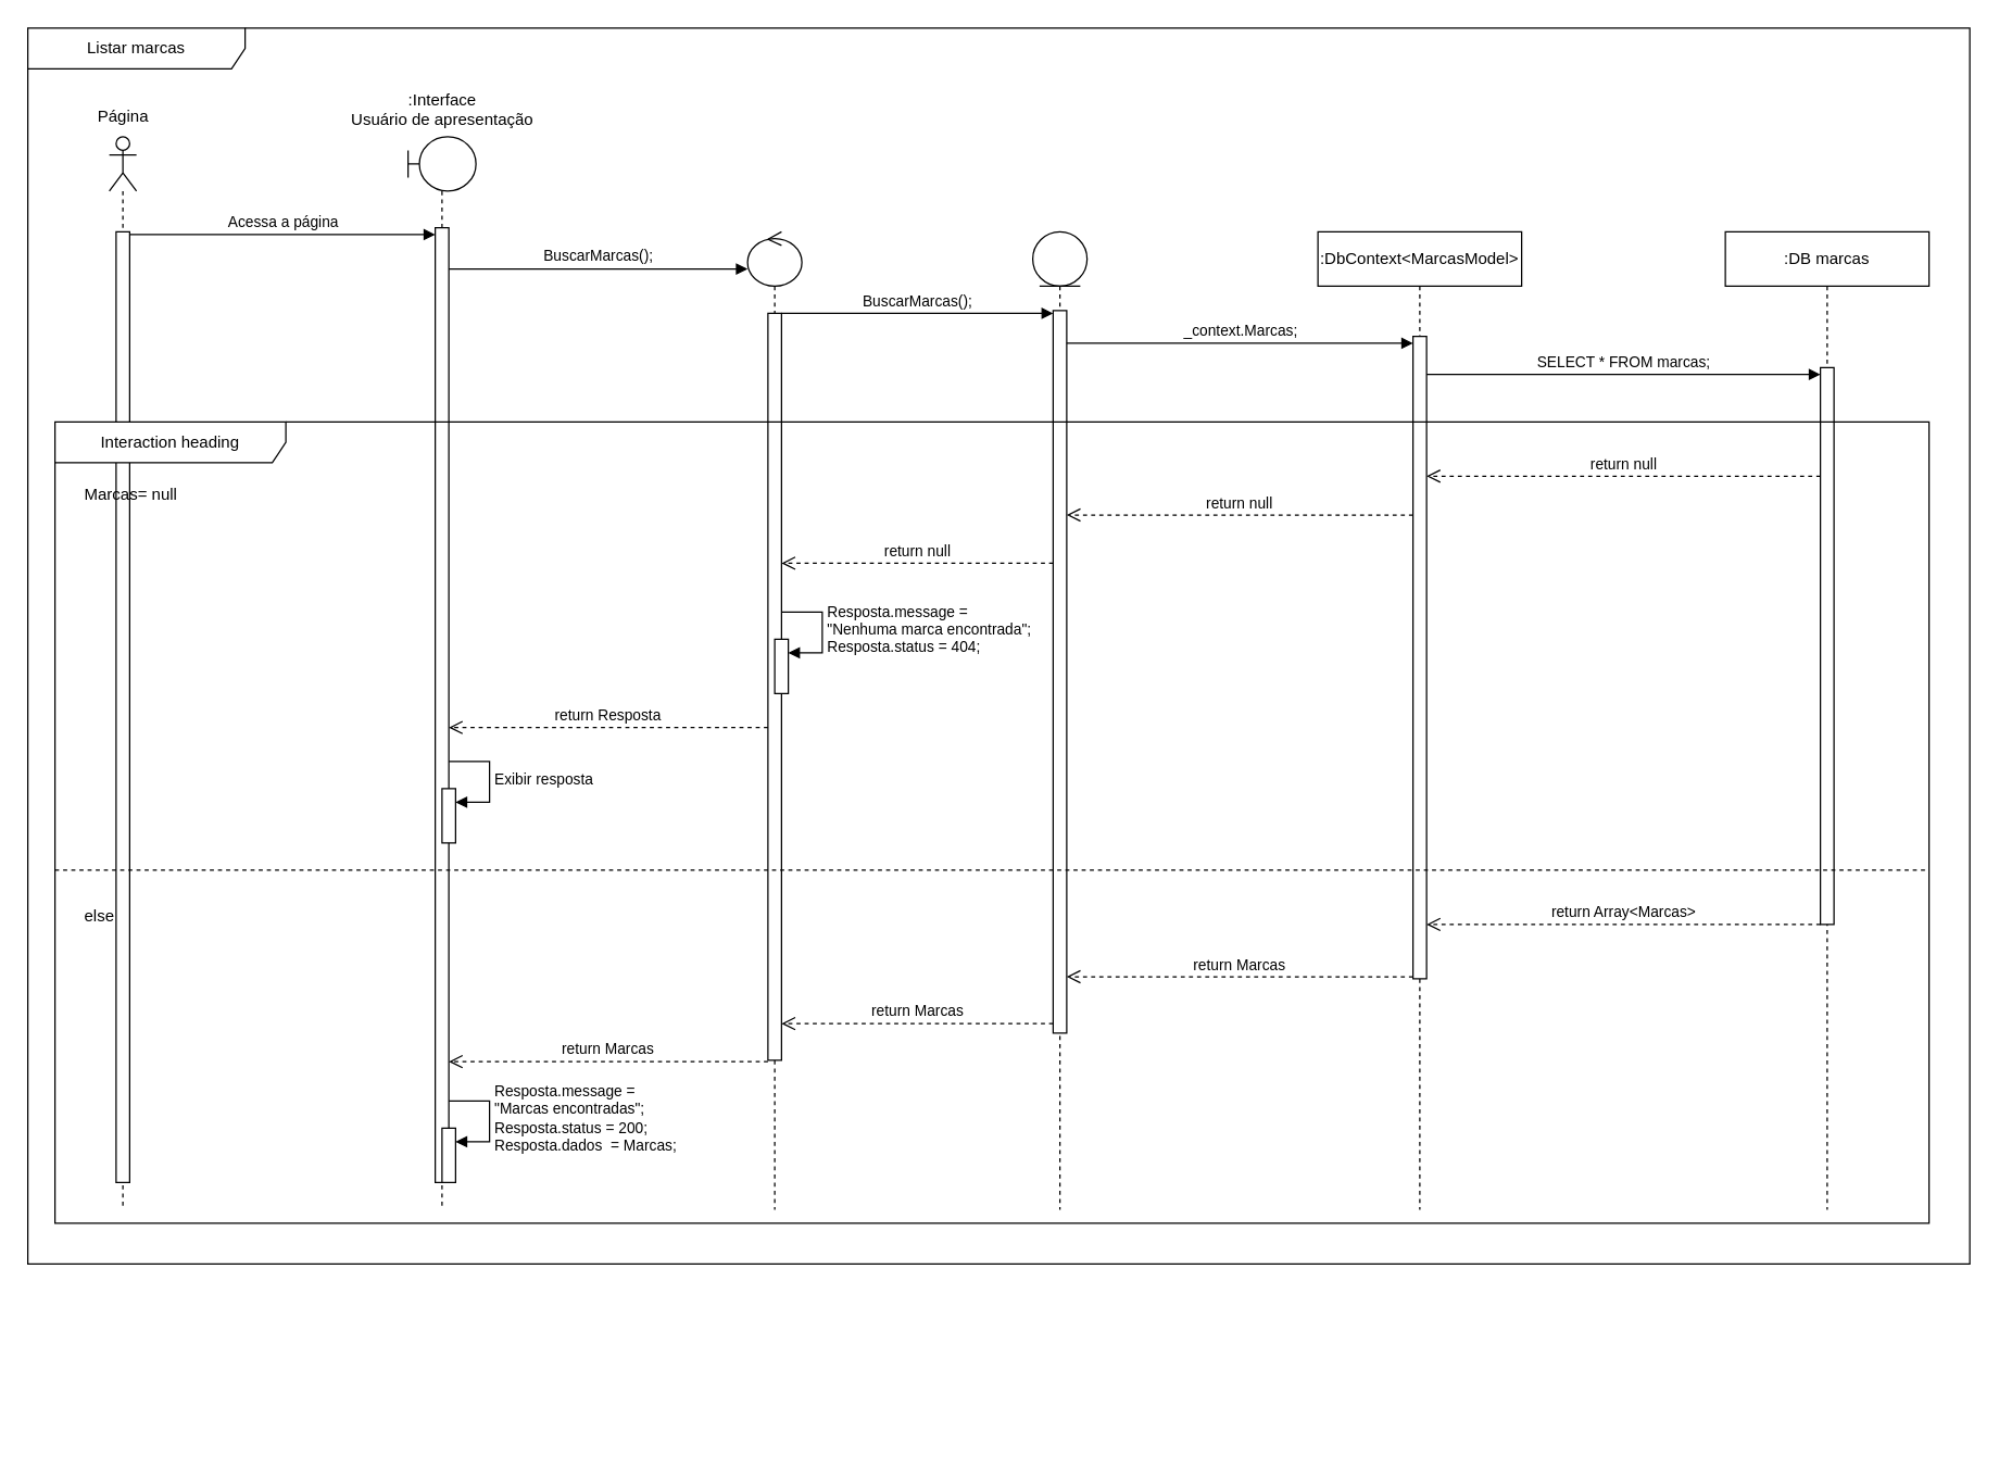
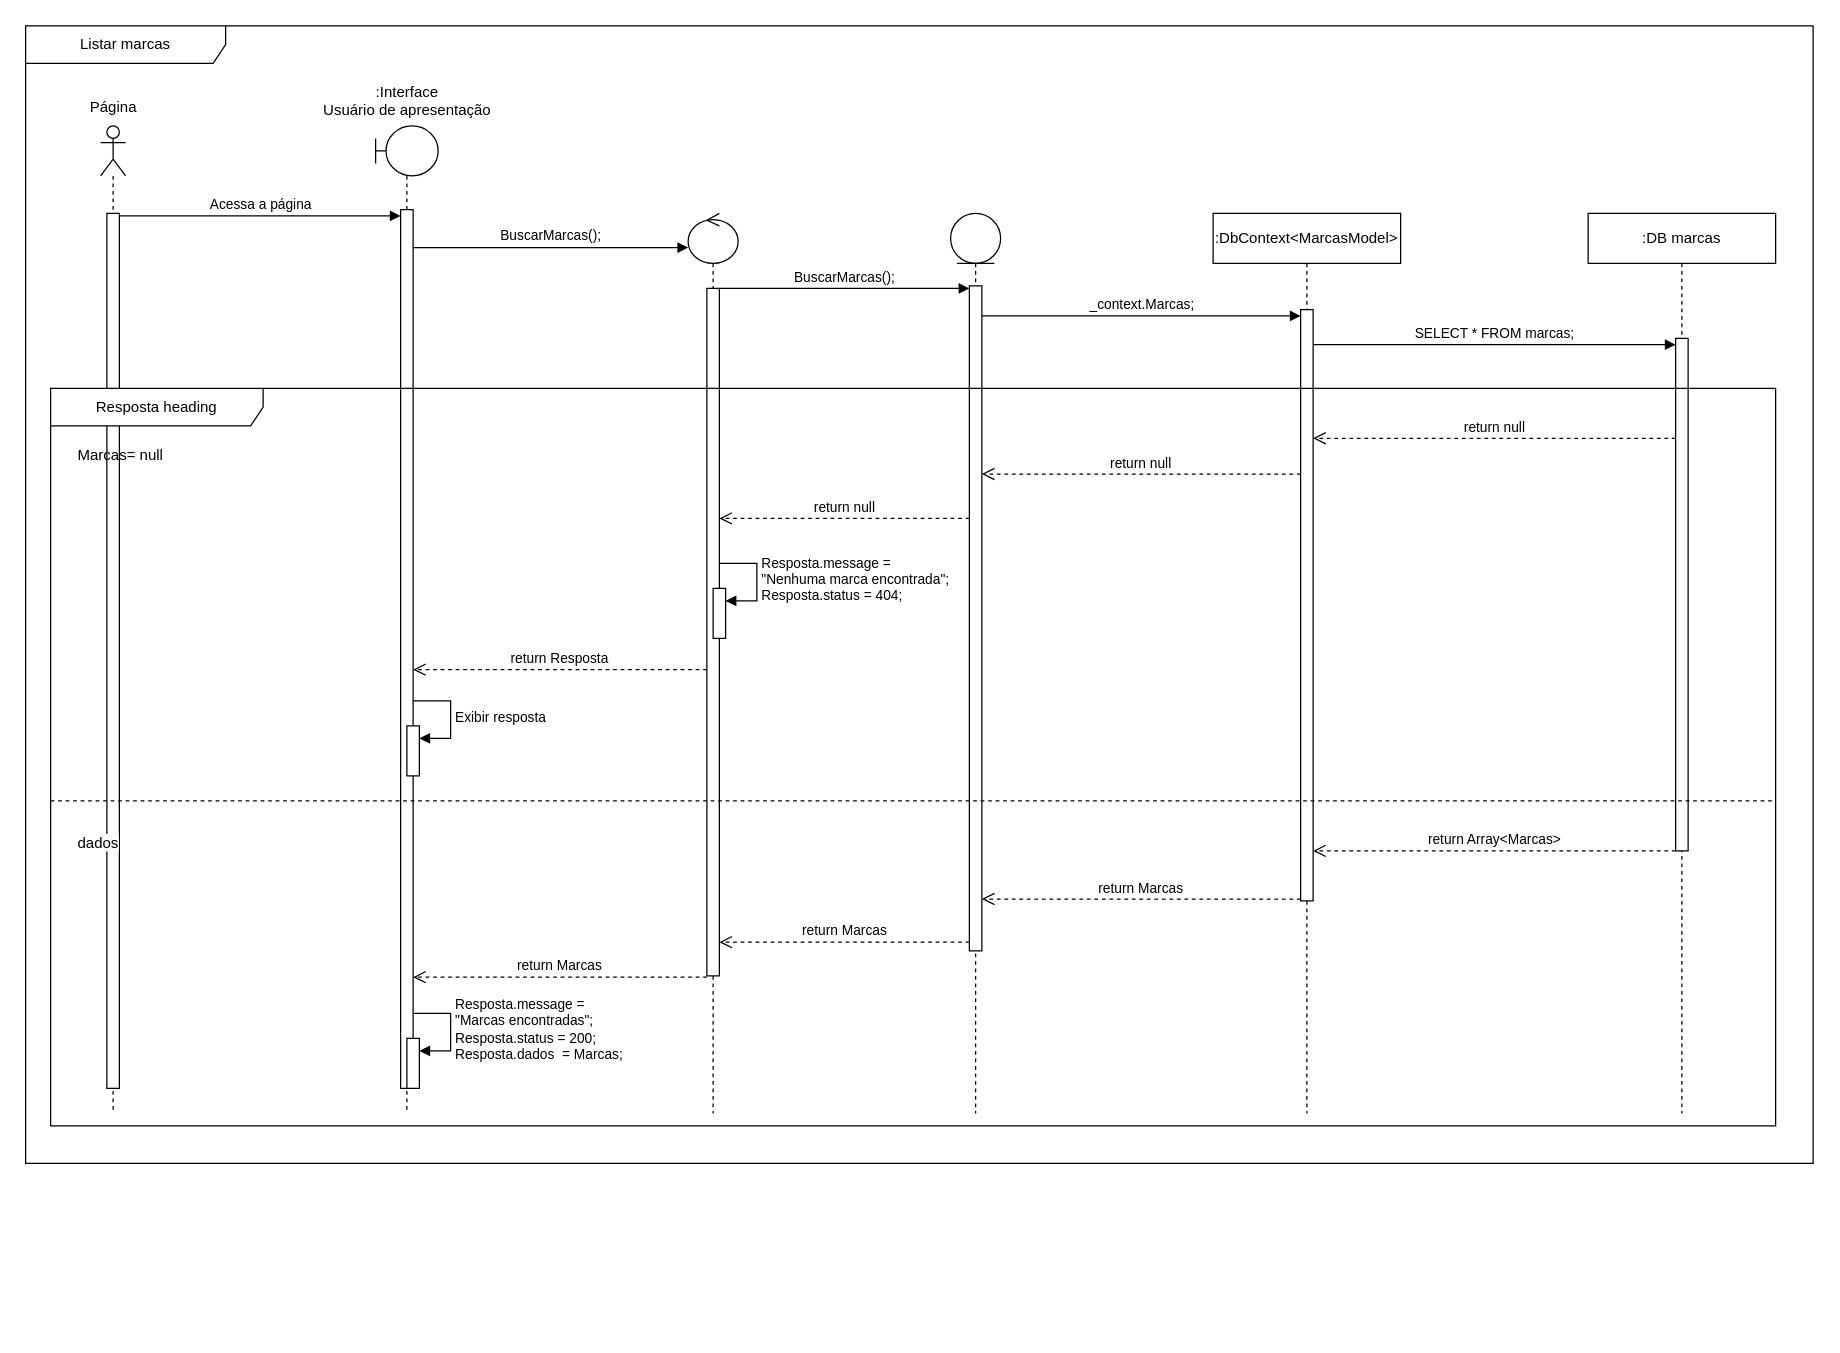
  <mxCell id="0" />
  <mxCell id="1" parent="0" />
  <mxCell id="2" value="Listar marcas" style="shape=umlFrame;whiteSpace=wrap;html=1;pointerEvents=0;recursiveResize=0;container=1;collapsible=0;width=160;" parent="1" vertex="1"><mxGeometry x="20" y="20" width="1430" height="910" as="geometry" /></mxCell>
  <mxCell id="3" value="" style="group" parent="2" vertex="1" connectable="0"><mxGeometry x="40" y="50" width="1380" height="990" as="geometry" /></mxCell>
  <mxCell id="4" value="" style="shape=umlLifeline;perimeter=lifelinePerimeter;whiteSpace=wrap;html=1;container=1;dropTarget=0;collapsible=0;recursiveResize=0;outlineConnect=0;portConstraint=eastwest;newEdgeStyle={&quot;curved&quot;:0,&quot;rounded&quot;:0};participant=umlActor;" parent="3" vertex="1"><mxGeometry x="20" y="30" width="20" height="790" as="geometry" /></mxCell>
  <mxCell id="5" value="" style="html=1;points=[[0,0,0,0,5],[0,1,0,0,-5],[1,0,0,0,5],[1,1,0,0,-5]];perimeter=orthogonalPerimeter;outlineConnect=0;targetShapes=umlLifeline;portConstraint=eastwest;newEdgeStyle={&quot;curved&quot;:0,&quot;rounded&quot;:0};" vertex="1" parent="4"><mxGeometry x="5" y="70" width="10" height="700" as="geometry" /></mxCell>
  <mxCell id="6" value="Página" style="text;html=1;align=center;verticalAlign=middle;resizable=0;points=[];autosize=1;strokeColor=none;fillColor=none;" parent="3" vertex="1"><mxGeometry width="60" height="30" as="geometry" /></mxCell>
  <mxCell id="7" value="" style="group" parent="2" vertex="1" connectable="0"><mxGeometry x="230" y="40" width="150" height="1000" as="geometry" /></mxCell>
  <mxCell id="8" value="" style="shape=umlLifeline;perimeter=lifelinePerimeter;whiteSpace=wrap;html=1;container=1;dropTarget=0;collapsible=0;recursiveResize=0;outlineConnect=0;portConstraint=eastwest;newEdgeStyle={&quot;curved&quot;:0,&quot;rounded&quot;:0};participant=umlBoundary;" parent="7" vertex="1"><mxGeometry x="50" y="40" width="50" height="790" as="geometry" /></mxCell>
  <mxCell id="9" value="" style="html=1;points=[[0,0,0,0,5],[0,1,0,0,-5],[1,0,0,0,5],[1,1,0,0,-5]];perimeter=orthogonalPerimeter;outlineConnect=0;targetShapes=umlLifeline;portConstraint=eastwest;newEdgeStyle={&quot;curved&quot;:0,&quot;rounded&quot;:0};" vertex="1" parent="8"><mxGeometry x="20" y="67" width="10" height="703" as="geometry" /></mxCell>
  <mxCell id="10" value=":Interface&lt;div&gt;Usuário de apresentação&lt;/div&gt;" style="text;html=1;align=center;verticalAlign=middle;resizable=0;points=[];autosize=1;strokeColor=none;fillColor=none;" parent="7" vertex="1"><mxGeometry width="150" height="40" as="geometry" /></mxCell>
  <mxCell id="11" value="" style="group" parent="2" vertex="1" connectable="0"><mxGeometry x="505" y="110" width="90" height="930" as="geometry" /></mxCell>
  <mxCell id="12" value="" style="shape=umlLifeline;perimeter=lifelinePerimeter;whiteSpace=wrap;html=1;container=1;dropTarget=0;collapsible=0;recursiveResize=0;outlineConnect=0;portConstraint=eastwest;newEdgeStyle={&quot;curved&quot;:0,&quot;rounded&quot;:0};participant=umlControl;" parent="11" vertex="1"><mxGeometry x="25" y="40" width="40" height="720" as="geometry" /></mxCell>
  <mxCell id="13" value="" style="html=1;points=[[0,0,0,0,5],[0,1,0,0,-5],[1,0,0,0,5],[1,1,0,0,-5]];perimeter=orthogonalPerimeter;outlineConnect=0;targetShapes=umlLifeline;portConstraint=eastwest;newEdgeStyle={&quot;curved&quot;:0,&quot;rounded&quot;:0};" vertex="1" parent="12"><mxGeometry x="15" y="60" width="10" height="550" as="geometry" /></mxCell>
  <mxCell id="14" value="Acessa a página" style="html=1;verticalAlign=bottom;endArrow=block;curved=0;rounded=0;entryX=0;entryY=0;entryDx=0;entryDy=5;" edge="1" target="9" parent="2" source="5"><mxGeometry relative="1" as="geometry"><mxPoint x="230" y="195" as="sourcePoint" /></mxGeometry></mxCell>
  <mxCell id="15" value="" style="group" vertex="1" connectable="0" parent="2"><mxGeometry x="725" y="110" width="70" height="930" as="geometry" /></mxCell>
  <mxCell id="16" value="" style="shape=umlLifeline;perimeter=lifelinePerimeter;whiteSpace=wrap;html=1;container=1;dropTarget=0;collapsible=0;recursiveResize=0;outlineConnect=0;portConstraint=eastwest;newEdgeStyle={&quot;curved&quot;:0,&quot;rounded&quot;:0};participant=umlEntity;" parent="15" vertex="1"><mxGeometry x="15" y="40" width="40" height="720" as="geometry" /></mxCell>
  <mxCell id="17" value="" style="html=1;points=[[0,0,0,0,5],[0,1,0,0,-5],[1,0,0,0,5],[1,1,0,0,-5]];perimeter=orthogonalPerimeter;outlineConnect=0;targetShapes=umlLifeline;portConstraint=eastwest;newEdgeStyle={&quot;curved&quot;:0,&quot;rounded&quot;:0};" vertex="1" parent="16"><mxGeometry x="15" y="58" width="10" height="532" as="geometry" /></mxCell>
  <mxCell id="18" value=":DbContext&amp;lt;MarcasModel&amp;gt;" style="shape=umlLifeline;perimeter=lifelinePerimeter;whiteSpace=wrap;html=1;container=1;dropTarget=0;collapsible=0;recursiveResize=0;outlineConnect=0;portConstraint=eastwest;newEdgeStyle={&quot;curved&quot;:0,&quot;rounded&quot;:0};size=40;" vertex="1" parent="2"><mxGeometry x="950" y="150" width="150" height="720" as="geometry" /></mxCell>
  <mxCell id="19" value="" style="html=1;points=[[0,0,0,0,5],[0,1,0,0,-5],[1,0,0,0,5],[1,1,0,0,-5]];perimeter=orthogonalPerimeter;outlineConnect=0;targetShapes=umlLifeline;portConstraint=eastwest;newEdgeStyle={&quot;curved&quot;:0,&quot;rounded&quot;:0};" vertex="1" parent="18"><mxGeometry x="70" y="77" width="10" height="473" as="geometry" /></mxCell>
  <mxCell id="20" value=":DB marcas" style="shape=umlLifeline;perimeter=lifelinePerimeter;whiteSpace=wrap;html=1;container=1;dropTarget=0;collapsible=0;recursiveResize=0;outlineConnect=0;portConstraint=eastwest;newEdgeStyle={&quot;curved&quot;:0,&quot;rounded&quot;:0};size=40;" vertex="1" parent="2"><mxGeometry x="1250" y="150" width="150" height="720" as="geometry" /></mxCell>
  <mxCell id="21" value="" style="html=1;points=[[0,0,0,0,5],[0,1,0,0,-5],[1,0,0,0,5],[1,1,0,0,-5]];perimeter=orthogonalPerimeter;outlineConnect=0;targetShapes=umlLifeline;portConstraint=eastwest;newEdgeStyle={&quot;curved&quot;:0,&quot;rounded&quot;:0};" vertex="1" parent="20"><mxGeometry x="70" y="100" width="10" height="410" as="geometry" /></mxCell>
  <mxCell id="22" value="BuscarMarcas();" style="html=1;verticalAlign=bottom;endArrow=block;curved=0;rounded=0;entryX=0;entryY=0.038;entryDx=0;entryDy=0;entryPerimeter=0;" edge="1" target="12" parent="2" source="9"><mxGeometry relative="1" as="geometry"><mxPoint x="475" y="175" as="sourcePoint" /><mxPoint x="410" y="175" as="targetPoint" /></mxGeometry></mxCell>
  <mxCell id="23" value="BuscarMarcas();" style="html=1;verticalAlign=bottom;endArrow=block;curved=0;rounded=0;entryX=0;entryY=0;entryDx=0;entryDy=5;" edge="1" parent="2"><mxGeometry relative="1" as="geometry"><mxPoint x="555" y="210" as="sourcePoint" /><mxPoint x="755" y="210" as="targetPoint" /></mxGeometry></mxCell>
  <mxCell id="24" value="_context.Marcas;" style="html=1;verticalAlign=bottom;endArrow=block;curved=0;rounded=0;entryX=0;entryY=0;entryDx=0;entryDy=5;" edge="1" target="19" parent="2" source="17"><mxGeometry relative="1" as="geometry"><mxPoint x="990" y="232" as="sourcePoint" /></mxGeometry></mxCell>
  <mxCell id="25" value="SELECT * FROM marcas;" style="html=1;verticalAlign=bottom;endArrow=block;curved=0;rounded=0;entryX=0;entryY=0;entryDx=0;entryDy=5;" edge="1" target="21" parent="2" source="19"><mxGeometry relative="1" as="geometry"><mxPoint x="1360" y="255" as="sourcePoint" /></mxGeometry></mxCell>
  <mxCell id="26" value="return null" style="html=1;verticalAlign=bottom;endArrow=open;dashed=1;endSize=8;curved=0;rounded=0;exitX=0;exitY=0.233;exitDx=0;exitDy=0;exitPerimeter=0;" edge="1" parent="2"><mxGeometry relative="1" as="geometry"><mxPoint x="1320" y="329.9" as="sourcePoint" /><mxPoint x="1030" y="329.9" as="targetPoint" /><mxPoint as="offset" /></mxGeometry></mxCell>
  <mxCell id="27" value="return null" style="html=1;verticalAlign=bottom;endArrow=open;dashed=1;endSize=8;curved=0;rounded=0;" edge="1" parent="2"><mxGeometry relative="1" as="geometry"><mxPoint x="1020.0" y="358.5" as="sourcePoint" /><mxPoint x="765.0" y="358.5" as="targetPoint" /></mxGeometry></mxCell>
  <mxCell id="28" value="return null" style="html=1;verticalAlign=bottom;endArrow=open;dashed=1;endSize=8;curved=0;rounded=0;" edge="1" parent="2"><mxGeometry relative="1" as="geometry"><mxPoint x="755" y="394" as="sourcePoint" /><mxPoint x="555" y="394" as="targetPoint" /></mxGeometry></mxCell>
- <mxCell id="29" value="Interaction heading" style="shape=umlFrame;whiteSpace=wrap;html=1;pointerEvents=0;recursiveResize=0;container=1;collapsible=0;width=170;" vertex="1" parent="2"><mxGeometry x="20" y="290" width="1380" height="590" as="geometry" /></mxCell>
+ <mxCell id="29" value="Resposta heading" style="shape=umlFrame;whiteSpace=wrap;html=1;pointerEvents=0;recursiveResize=0;container=1;collapsible=0;width=170;" vertex="1" parent="2"><mxGeometry x="20" y="290" width="1380" height="590" as="geometry" /></mxCell>
  <mxCell id="30" value="Marcas= null" style="text;html=1;" vertex="1" parent="29"><mxGeometry width="100" height="20" relative="1" as="geometry"><mxPoint x="20" y="40" as="offset" /></mxGeometry></mxCell>
- <mxCell id="31" value="else" style="line;strokeWidth=1;dashed=1;labelPosition=center;verticalLabelPosition=bottom;align=left;verticalAlign=top;spacingLeft=20;spacingTop=15;html=1;whiteSpace=wrap;" vertex="1" parent="29"><mxGeometry y="325" width="1380" height="10" as="geometry" /></mxCell>
+ <mxCell id="31" value="dados" style="line;strokeWidth=1;dashed=1;labelPosition=center;verticalLabelPosition=bottom;align=left;verticalAlign=top;spacingLeft=20;spacingTop=15;html=1;whiteSpace=wrap;" vertex="1" parent="29"><mxGeometry y="325" width="1380" height="10" as="geometry" /></mxCell>
  <mxCell id="32" value="" style="html=1;points=[[0,0,0,0,5],[0,1,0,0,-5],[1,0,0,0,5],[1,1,0,0,-5]];perimeter=orthogonalPerimeter;outlineConnect=0;targetShapes=umlLifeline;portConstraint=eastwest;newEdgeStyle={&quot;curved&quot;:0,&quot;rounded&quot;:0};" vertex="1" parent="29"><mxGeometry x="530" y="160" width="10" height="40" as="geometry" /></mxCell>
  <mxCell id="33" value="Resposta.message =&lt;div&gt;&quot;Nenhuma marca encontrada&quot;;&lt;/div&gt;&lt;div&gt;Resposta.status = 404;&lt;/div&gt;" style="html=1;align=left;spacingLeft=2;endArrow=block;rounded=0;edgeStyle=orthogonalEdgeStyle;curved=0;rounded=0;" edge="1" target="32" parent="29"><mxGeometry relative="1" as="geometry"><mxPoint x="535" y="140" as="sourcePoint" /><Array as="points"><mxPoint x="565" y="170" /></Array></mxGeometry></mxCell>
  <mxCell id="34" value="" style="html=1;points=[[0,0,0,0,5],[0,1,0,0,-5],[1,0,0,0,5],[1,1,0,0,-5]];perimeter=orthogonalPerimeter;outlineConnect=0;targetShapes=umlLifeline;portConstraint=eastwest;newEdgeStyle={&quot;curved&quot;:0,&quot;rounded&quot;:0};" vertex="1" parent="29"><mxGeometry x="285" y="270" width="10" height="40" as="geometry" /></mxCell>
  <mxCell id="35" value="Exibir resposta" style="html=1;align=left;spacingLeft=2;endArrow=block;rounded=0;edgeStyle=orthogonalEdgeStyle;curved=0;rounded=0;" edge="1" target="34" parent="29"><mxGeometry relative="1" as="geometry"><mxPoint x="290" y="250" as="sourcePoint" /><Array as="points"><mxPoint x="320" y="280" /></Array></mxGeometry></mxCell>
  <mxCell id="36" value="" style="html=1;points=[[0,0,0,0,5],[0,1,0,0,-5],[1,0,0,0,5],[1,1,0,0,-5]];perimeter=orthogonalPerimeter;outlineConnect=0;targetShapes=umlLifeline;portConstraint=eastwest;newEdgeStyle={&quot;curved&quot;:0,&quot;rounded&quot;:0};" vertex="1" parent="29"><mxGeometry x="285" y="520" width="10" height="40" as="geometry" /></mxCell>
  <mxCell id="37" value="Resposta.message =&amp;nbsp;&lt;div&gt;&quot;Marcas encontradas&quot;;&lt;/div&gt;&lt;div&gt;Resposta.status = 200;&lt;/div&gt;&lt;div&gt;Resposta.dados&amp;nbsp; = Marcas;&lt;/div&gt;" style="html=1;align=left;spacingLeft=2;endArrow=block;rounded=0;edgeStyle=orthogonalEdgeStyle;curved=0;rounded=0;" edge="1" target="36" parent="29"><mxGeometry relative="1" as="geometry"><mxPoint x="290" y="500" as="sourcePoint" /><Array as="points"><mxPoint x="320" y="530" /></Array></mxGeometry></mxCell>
  <mxCell id="38" value="return Resposta" style="html=1;verticalAlign=bottom;endArrow=open;dashed=1;endSize=8;curved=0;rounded=0;" edge="1" parent="2"><mxGeometry relative="1" as="geometry"><mxPoint x="545" y="515.0" as="sourcePoint" /><mxPoint x="310" y="515.0" as="targetPoint" /></mxGeometry></mxCell>
  <mxCell id="39" value="return Array&amp;lt;Marcas&amp;gt;" style="html=1;verticalAlign=bottom;endArrow=open;dashed=1;endSize=8;curved=0;rounded=0;" edge="1" parent="2"><mxGeometry relative="1" as="geometry"><mxPoint x="1320" y="660" as="sourcePoint" /><mxPoint x="1030" y="660" as="targetPoint" /></mxGeometry></mxCell>
  <mxCell id="40" value="return Marcas" style="html=1;verticalAlign=bottom;endArrow=open;dashed=1;endSize=8;curved=0;rounded=0;" edge="1" parent="2"><mxGeometry relative="1" as="geometry"><mxPoint x="1020" y="698.5" as="sourcePoint" /><mxPoint x="765" y="698.5" as="targetPoint" /></mxGeometry></mxCell>
  <mxCell id="41" value="return Marcas" style="html=1;verticalAlign=bottom;endArrow=open;dashed=1;endSize=8;curved=0;rounded=0;" edge="1" parent="2"><mxGeometry relative="1" as="geometry"><mxPoint x="755" y="733" as="sourcePoint" /><mxPoint x="555" y="733" as="targetPoint" /></mxGeometry></mxCell>
  <mxCell id="42" value="return Marcas" style="html=1;verticalAlign=bottom;endArrow=open;dashed=1;endSize=8;curved=0;rounded=0;" edge="1" parent="2"><mxGeometry relative="1" as="geometry"><mxPoint x="545" y="761" as="sourcePoint" /><mxPoint x="310" y="761" as="targetPoint" /></mxGeometry></mxCell>
